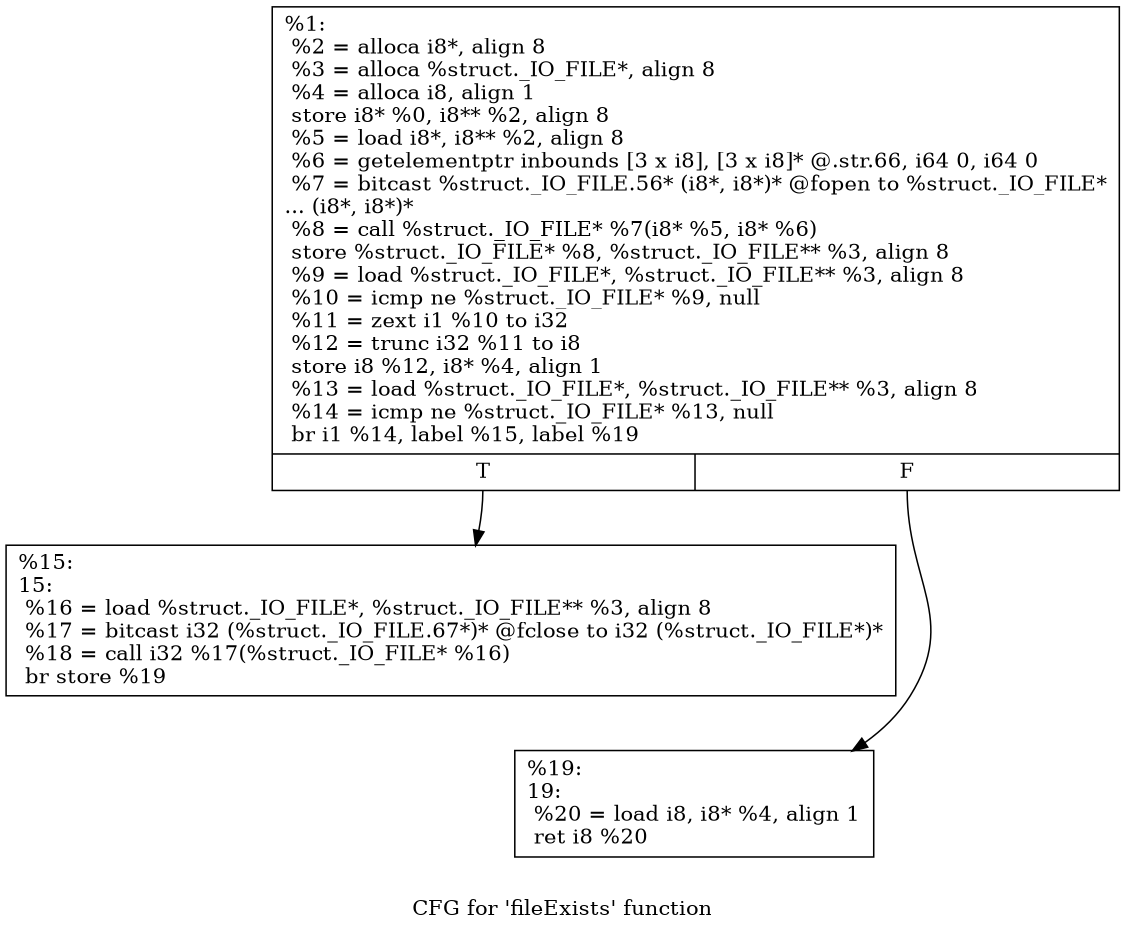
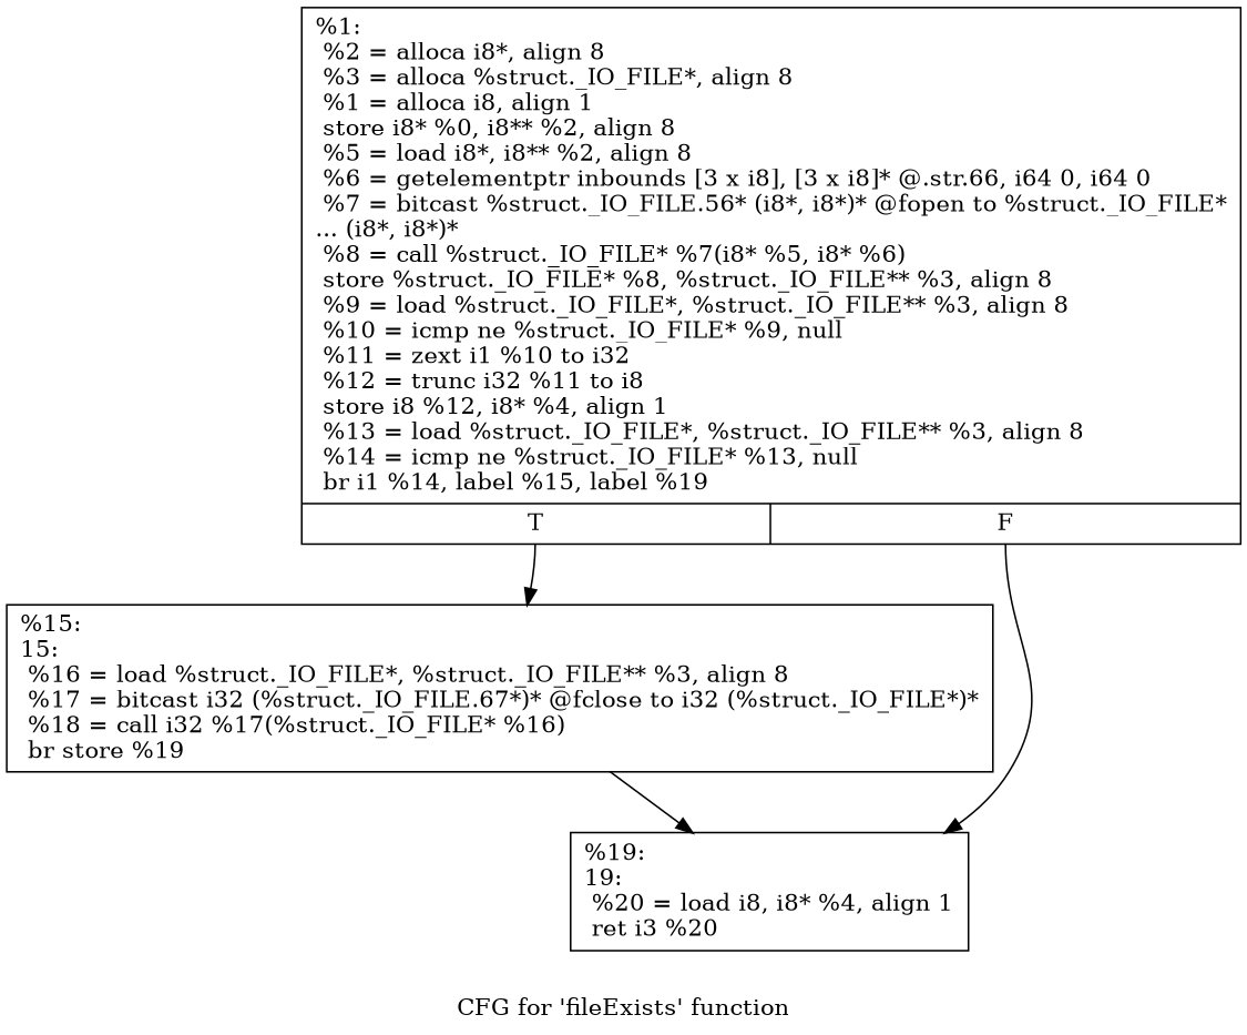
  digraph {
    label="CFG for 'fileExists' function"
    node [shape=record]
-   n1 [label="{%1:\l  %2 = alloca i8*, align 8\l  %3 = alloca %struct._IO_FILE*, align 8\l  %4 = alloca i8, align 1\l  store i8* %0, i8** %2, align 8\l  %5 = load i8*, i8** %2, align 8\l  %6 = getelementptr inbounds [3 x i8], [3 x i8]* @.str.66, i64 0, i64 0\l  %7 = bitcast %struct._IO_FILE.56* (i8*, i8*)* @fopen to %struct._IO_FILE*\l... (i8*, i8*)*\l  %8 = call %struct._IO_FILE* %7(i8* %5, i8* %6)\l  store %struct._IO_FILE* %8, %struct._IO_FILE** %3, align 8\l  %9 = load %struct._IO_FILE*, %struct._IO_FILE** %3, align 8\l  %10 = icmp ne %struct._IO_FILE* %9, null\l  %11 = zext i1 %10 to i32\l  %12 = trunc i32 %11 to i8\l  store i8 %12, i8* %4, align 1\l  %13 = load %struct._IO_FILE*, %struct._IO_FILE** %3, align 8\l  %14 = icmp ne %struct._IO_FILE* %13, null\l  br i1 %14, label %15, label %19\l|{<s0>T|<s1>F}}"]
+   n1 [label="{%1:\l  %2 = alloca i8*, align 8\l  %3 = alloca %struct._IO_FILE*, align 8\l  %1 = alloca i8, align 1\l  store i8* %0, i8** %2, align 8\l  %5 = load i8*, i8** %2, align 8\l  %6 = getelementptr inbounds [3 x i8], [3 x i8]* @.str.66, i64 0, i64 0\l  %7 = bitcast %struct._IO_FILE.56* (i8*, i8*)* @fopen to %struct._IO_FILE*\l... (i8*, i8*)*\l  %8 = call %struct._IO_FILE* %7(i8* %5, i8* %6)\l  store %struct._IO_FILE* %8, %struct._IO_FILE** %3, align 8\l  %9 = load %struct._IO_FILE*, %struct._IO_FILE** %3, align 8\l  %10 = icmp ne %struct._IO_FILE* %9, null\l  %11 = zext i1 %10 to i32\l  %12 = trunc i32 %11 to i8\l  store i8 %12, i8* %4, align 1\l  %13 = load %struct._IO_FILE*, %struct._IO_FILE** %3, align 8\l  %14 = icmp ne %struct._IO_FILE* %13, null\l  br i1 %14, label %15, label %19\l|{<s0>T|<s1>F}}"]
    n2 [label="{%15:\l15:                                               \l  %16 = load %struct._IO_FILE*, %struct._IO_FILE** %3, align 8\l  %17 = bitcast i32 (%struct._IO_FILE.67*)* @fclose to i32 (%struct._IO_FILE*)*\l  %18 = call i32 %17(%struct._IO_FILE* %16)\l  br store %19\l}"]
-   n3 [label="{%19:\l19:                                               \l  %20 = load i8, i8* %4, align 1\l  ret i8 %20\l}"]
+   n3 [label="{%19:\l19:                                               \l  %20 = load i8, i8* %4, align 1\l  ret i3 %20\l}"]
    n1 -> n2 [tailport=s0]
    n1 -> n3 [tailport=s1]
+   n2 -> n3
  }
